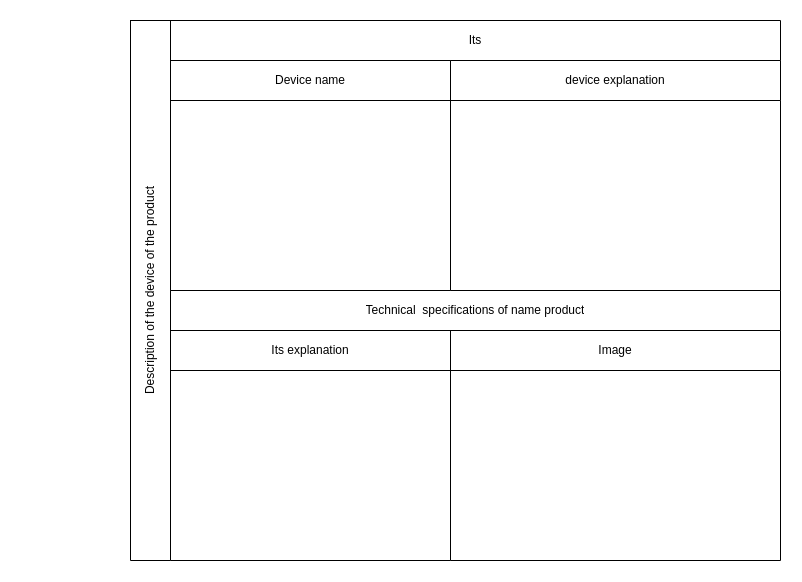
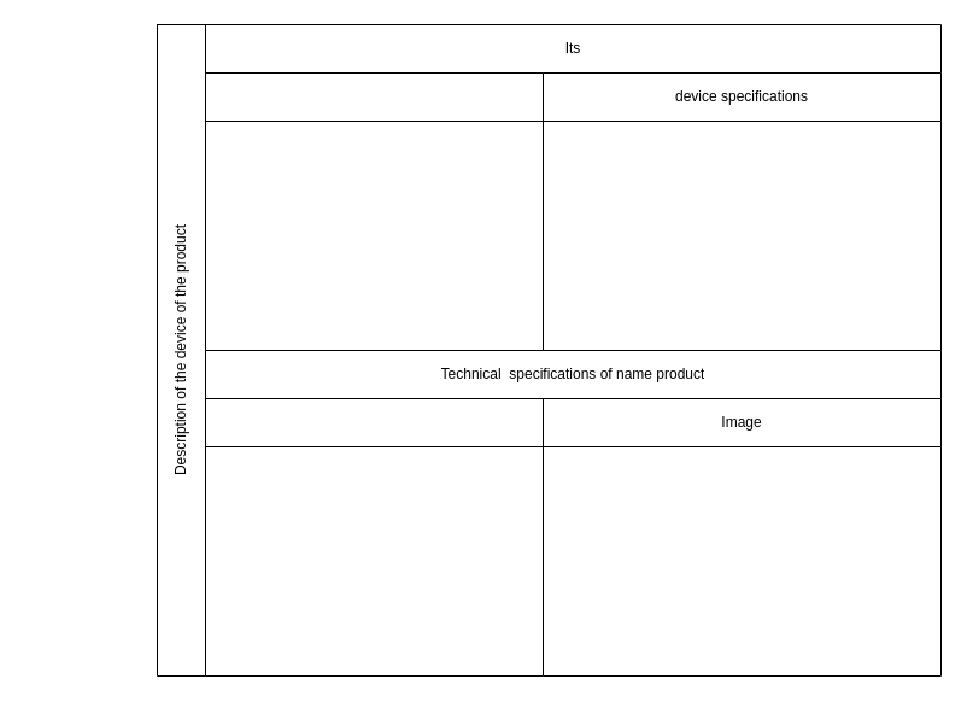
  <mxCell id="0" />
  <mxCell id="1" parent="0" />
  <mxCell id="2" value="" style="shape=table;startSize=0;container=1;collapsible=0;childLayout=tableLayout;" vertex="1" parent="1"><mxGeometry x="130" y="20" width="40" height="540" as="geometry" /></mxCell>
  <mxCell id="3" value="" style="shape=partialRectangle;collapsible=0;dropTarget=0;pointerEvents=0;fillColor=none;top=0;left=0;bottom=0;right=0;points=[[0,0.5],[1,0.5]];portConstraint=eastwest;" vertex="1" parent="2"><mxGeometry width="40" height="540" as="geometry" /></mxCell>
  <mxCell id="4" value="" style="shape=partialRectangle;html=1;whiteSpace=wrap;connectable=0;overflow=hidden;fillColor=none;top=0;left=0;bottom=0;right=0;pointerEvents=1;" vertex="1" parent="3"><mxGeometry width="40" height="540" as="geometry" /></mxCell>
  <mxCell id="5" value="" style="shape=table;startSize=0;container=1;collapsible=0;childLayout=tableLayout;" vertex="1" parent="1"><mxGeometry x="170" y="20" width="610" height="40" as="geometry" /></mxCell>
  <mxCell id="6" value="" style="shape=partialRectangle;collapsible=0;dropTarget=0;pointerEvents=0;fillColor=none;top=0;left=0;bottom=0;right=0;points=[[0,0.5],[1,0.5]];portConstraint=eastwest;" vertex="1" parent="5"><mxGeometry width="610" height="40" as="geometry" /></mxCell>
  <mxCell id="7" value="Its" style="shape=partialRectangle;html=1;whiteSpace=wrap;connectable=0;overflow=hidden;fillColor=none;top=0;left=0;bottom=0;right=0;pointerEvents=1;" vertex="1" parent="6"><mxGeometry width="610" height="40" as="geometry" /></mxCell>
  <mxCell id="8" value="" style="shape=table;startSize=0;container=1;collapsible=0;childLayout=tableLayout;" vertex="1" parent="1"><mxGeometry x="450" y="60" width="330" height="40" as="geometry" /></mxCell>
  <mxCell id="9" value="" style="shape=partialRectangle;collapsible=0;dropTarget=0;pointerEvents=0;fillColor=none;top=0;left=0;bottom=0;right=0;points=[[0,0.5],[1,0.5]];portConstraint=eastwest;" vertex="1" parent="8"><mxGeometry width="330" height="40" as="geometry" /></mxCell>
- <mxCell id="10" value="device explanation" style="shape=partialRectangle;html=1;whiteSpace=wrap;connectable=0;overflow=hidden;fillColor=none;top=0;left=0;bottom=0;right=0;pointerEvents=1;" vertex="1" parent="9"><mxGeometry width="330" height="40" as="geometry" /></mxCell>
+ <mxCell id="10" value="device specifications" style="shape=partialRectangle;html=1;whiteSpace=wrap;connectable=0;overflow=hidden;fillColor=none;top=0;left=0;bottom=0;right=0;pointerEvents=1;" vertex="1" parent="9"><mxGeometry width="330" height="40" as="geometry" /></mxCell>
  <mxCell id="11" value="" style="shape=table;startSize=0;container=1;collapsible=0;childLayout=tableLayout;" vertex="1" parent="1"><mxGeometry x="170" y="60" width="280" height="40" as="geometry" /></mxCell>
  <mxCell id="12" value="" style="shape=partialRectangle;collapsible=0;dropTarget=0;pointerEvents=0;fillColor=none;top=0;left=0;bottom=0;right=0;points=[[0,0.5],[1,0.5]];portConstraint=eastwest;" vertex="1" parent="11"><mxGeometry width="280" height="40" as="geometry" /></mxCell>
- <mxCell id="13" value="Device name " style="shape=partialRectangle;html=1;whiteSpace=wrap;connectable=0;overflow=hidden;fillColor=none;top=0;left=0;bottom=0;right=0;pointerEvents=1;" vertex="1" parent="12"><mxGeometry width="280" height="40" as="geometry" /></mxCell>
  <mxCell id="14" value="" style="shape=table;startSize=0;container=1;collapsible=0;childLayout=tableLayout;" vertex="1" parent="1"><mxGeometry x="170" y="290" width="610" height="40" as="geometry" /></mxCell>
  <mxCell id="15" value="" style="shape=partialRectangle;collapsible=0;dropTarget=0;pointerEvents=0;fillColor=none;top=0;left=0;bottom=0;right=0;points=[[0,0.5],[1,0.5]];portConstraint=eastwest;" vertex="1" parent="14"><mxGeometry width="610" height="40" as="geometry" /></mxCell>
  <mxCell id="16" value="Technical&amp;nbsp; specifications of name product" style="shape=partialRectangle;html=1;whiteSpace=wrap;connectable=0;overflow=hidden;fillColor=none;top=0;left=0;bottom=0;right=0;pointerEvents=1;" vertex="1" parent="15"><mxGeometry width="610" height="40" as="geometry" /></mxCell>
  <mxCell id="17" value="" style="shape=table;startSize=0;container=1;collapsible=0;childLayout=tableLayout;" vertex="1" parent="1"><mxGeometry x="170" y="330" width="280" height="40" as="geometry" /></mxCell>
  <mxCell id="18" value="" style="shape=partialRectangle;collapsible=0;dropTarget=0;pointerEvents=0;fillColor=none;top=0;left=0;bottom=0;right=0;points=[[0,0.5],[1,0.5]];portConstraint=eastwest;" vertex="1" parent="17"><mxGeometry width="280" height="40" as="geometry" /></mxCell>
- <mxCell id="19" value="Its explanation" style="shape=partialRectangle;html=1;whiteSpace=wrap;connectable=0;overflow=hidden;fillColor=none;top=0;left=0;bottom=0;right=0;pointerEvents=1;" vertex="1" parent="18"><mxGeometry width="280" height="40" as="geometry" /></mxCell>
  <mxCell id="20" value="" style="shape=table;startSize=0;container=1;collapsible=0;childLayout=tableLayout;" vertex="1" parent="1"><mxGeometry x="450" y="330" width="330" height="40" as="geometry" /></mxCell>
  <mxCell id="21" value="" style="shape=partialRectangle;collapsible=0;dropTarget=0;pointerEvents=0;fillColor=none;top=0;left=0;bottom=0;right=0;points=[[0,0.5],[1,0.5]];portConstraint=eastwest;" vertex="1" parent="20"><mxGeometry width="330" height="40" as="geometry" /></mxCell>
  <mxCell id="22" value="Image" style="shape=partialRectangle;html=1;whiteSpace=wrap;connectable=0;overflow=hidden;fillColor=none;top=0;left=0;bottom=0;right=0;pointerEvents=1;" vertex="1" parent="21"><mxGeometry width="330" height="40" as="geometry" /></mxCell>
  <mxCell id="23" value="" style="shape=table;startSize=0;container=1;collapsible=0;childLayout=tableLayout;" vertex="1" parent="1"><mxGeometry x="170" y="100" width="280" height="190" as="geometry" /></mxCell>
  <mxCell id="24" value="" style="shape=partialRectangle;collapsible=0;dropTarget=0;pointerEvents=0;fillColor=none;top=0;left=0;bottom=0;right=0;points=[[0,0.5],[1,0.5]];portConstraint=eastwest;" vertex="1" parent="23"><mxGeometry width="280" height="190" as="geometry" /></mxCell>
  <mxCell id="25" value="" style="shape=partialRectangle;html=1;whiteSpace=wrap;connectable=0;overflow=hidden;fillColor=none;top=0;left=0;bottom=0;right=0;pointerEvents=1;" vertex="1" parent="24"><mxGeometry width="280" height="190" as="geometry" /></mxCell>
  <mxCell id="26" value="" style="shape=table;startSize=0;container=1;collapsible=0;childLayout=tableLayout;" vertex="1" parent="1"><mxGeometry x="450" y="100" width="330" height="190" as="geometry" /></mxCell>
  <mxCell id="27" value="" style="shape=partialRectangle;collapsible=0;dropTarget=0;pointerEvents=0;fillColor=none;top=0;left=0;bottom=0;right=0;points=[[0,0.5],[1,0.5]];portConstraint=eastwest;" vertex="1" parent="26"><mxGeometry width="330" height="190" as="geometry" /></mxCell>
  <mxCell id="28" value="" style="shape=partialRectangle;html=1;whiteSpace=wrap;connectable=0;overflow=hidden;fillColor=none;top=0;left=0;bottom=0;right=0;pointerEvents=1;" vertex="1" parent="27"><mxGeometry width="330" height="190" as="geometry" /></mxCell>
  <mxCell id="29" value="" style="shape=table;startSize=0;container=1;collapsible=0;childLayout=tableLayout;" vertex="1" parent="1"><mxGeometry x="170" y="370" width="280" height="190" as="geometry" /></mxCell>
  <mxCell id="30" value="" style="shape=partialRectangle;collapsible=0;dropTarget=0;pointerEvents=0;fillColor=none;top=0;left=0;bottom=0;right=0;points=[[0,0.5],[1,0.5]];portConstraint=eastwest;" vertex="1" parent="29"><mxGeometry width="280" height="190" as="geometry" /></mxCell>
  <mxCell id="31" value="" style="shape=partialRectangle;html=1;whiteSpace=wrap;connectable=0;overflow=hidden;fillColor=none;top=0;left=0;bottom=0;right=0;pointerEvents=1;" vertex="1" parent="30"><mxGeometry width="280" height="190" as="geometry" /></mxCell>
  <mxCell id="32" value="" style="shape=table;startSize=0;container=1;collapsible=0;childLayout=tableLayout;" vertex="1" parent="1"><mxGeometry x="450" y="370" width="330" height="190" as="geometry" /></mxCell>
  <mxCell id="33" value="" style="shape=partialRectangle;collapsible=0;dropTarget=0;pointerEvents=0;fillColor=none;top=0;left=0;bottom=0;right=0;points=[[0,0.5],[1,0.5]];portConstraint=eastwest;" vertex="1" parent="32"><mxGeometry width="330" height="190" as="geometry" /></mxCell>
  <mxCell id="34" value="" style="shape=partialRectangle;html=1;whiteSpace=wrap;connectable=0;overflow=hidden;fillColor=none;top=0;left=0;bottom=0;right=0;pointerEvents=1;" vertex="1" parent="33"><mxGeometry width="330" height="190" as="geometry" /></mxCell>
  <mxCell id="35" value="Description of the device of the product" style="text;html=1;strokeColor=none;fillColor=none;align=center;verticalAlign=middle;whiteSpace=wrap;rounded=0;rotation=-90;" vertex="1" parent="1"><mxGeometry x="20" y="280" width="260" height="20" as="geometry" /></mxCell>
